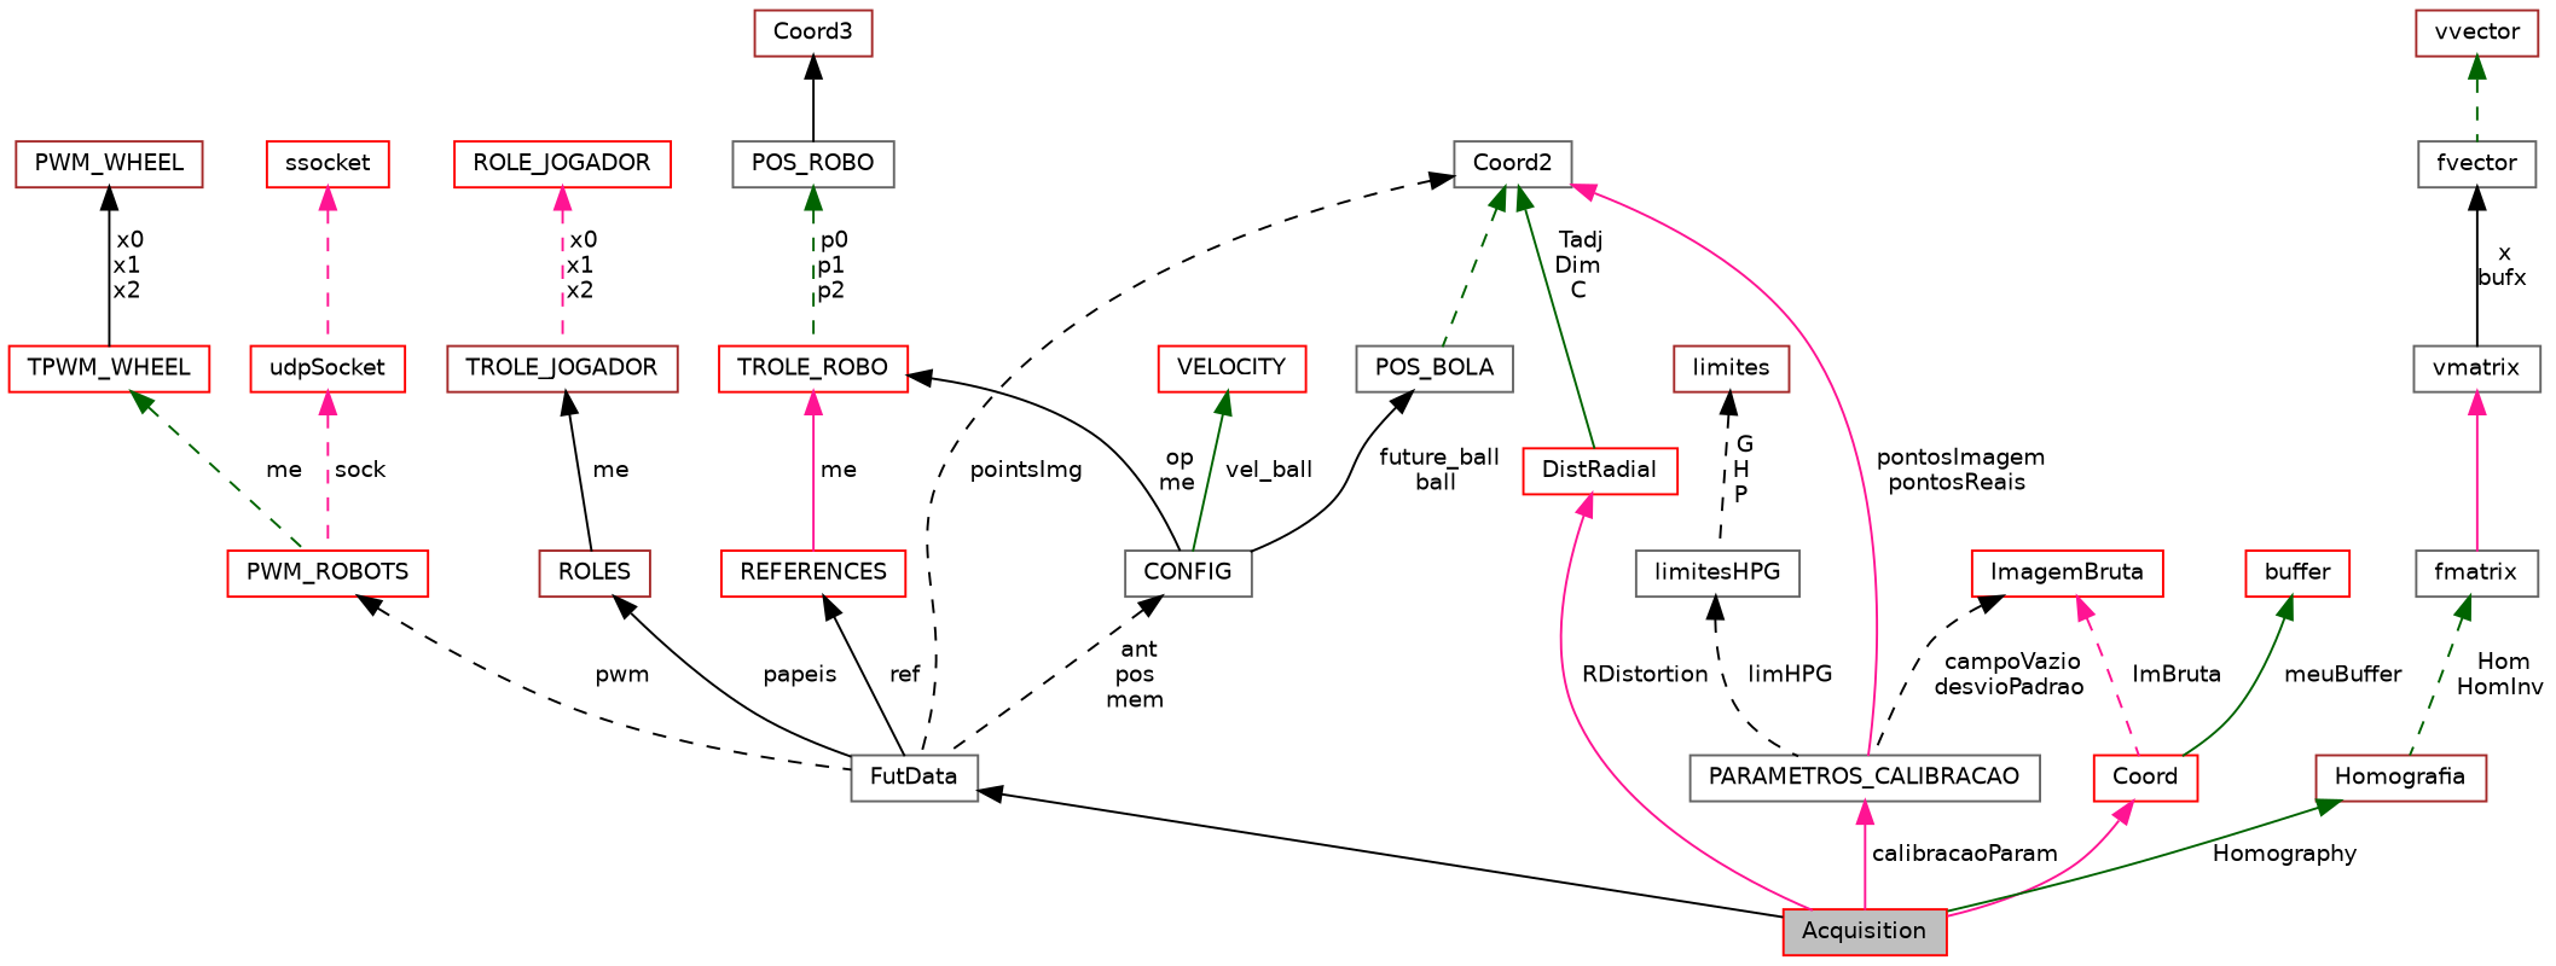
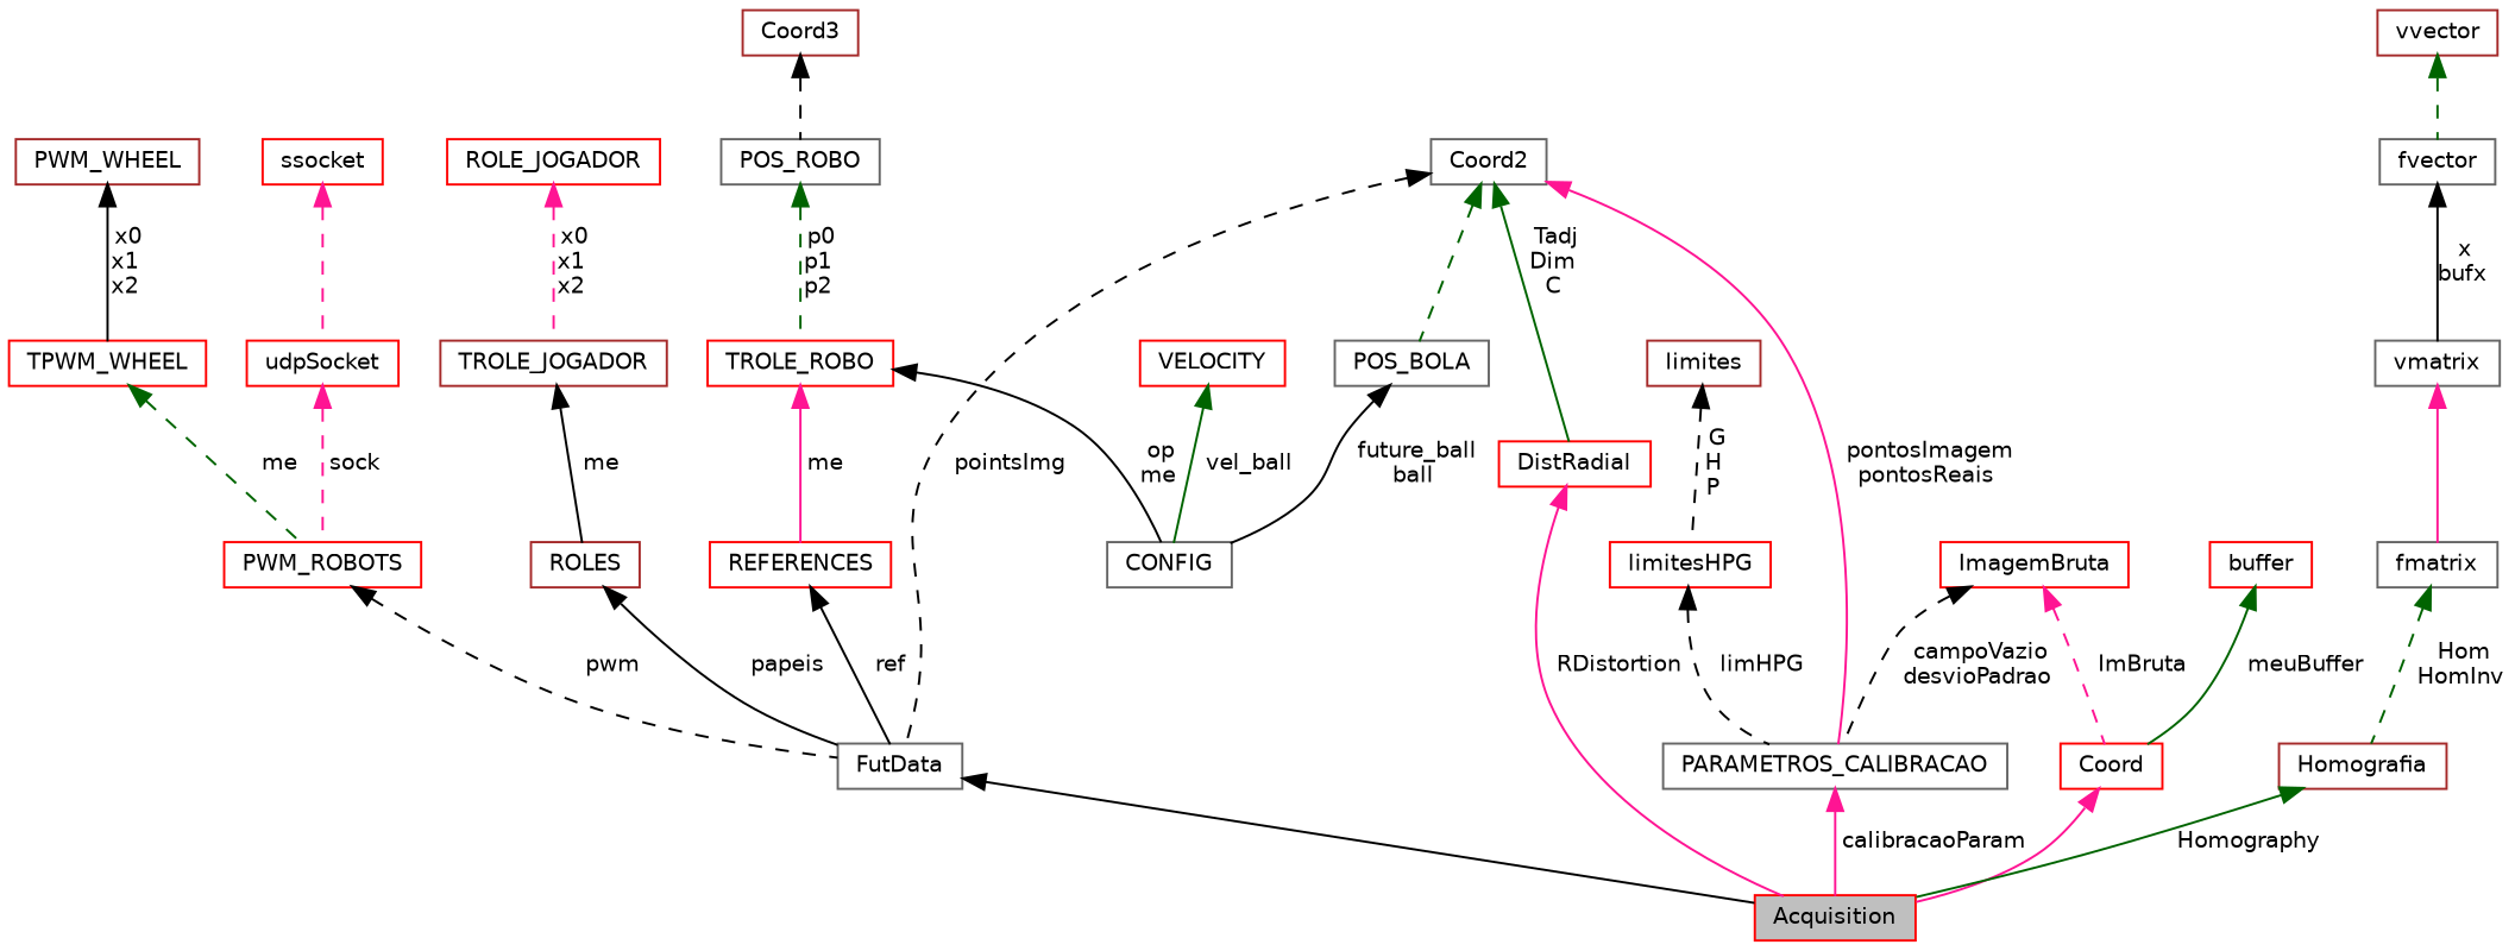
  digraph {
    node [color=red fillcolor=white fontname=Helvetica fontsize=10 shape=record style=filled]
    edge [color=black dir=back fontname=Helvetica fontsize=10 labelfontname=Helvetica labelfontsize=10 style=solid]
    n1 [fillcolor=grey75 fontcolor=black height=0.2 label=Acquisition width=0.4]
    n2 [color=gray40 height=0.2 label=FutData width=0.4]
    n3 [height=0.2 label=PWM_ROBOTS width=0.4]
    n4 [height=0.2 label=TPWM_WHEEL width=0.4]
    n5 [color=brown height=0.2 label=PWM_WHEEL width=0.4]
    n6 [color=gray40 height=0.2 label=CONFIG width=0.4]
    n7 [height=0.2 label=TROLE_ROBO width=0.4]
    n8 [height=0.2 label=REFERENCES width=0.4]
    n9 [color=gray40 height=0.2 label=POS_ROBO width=0.4]
    n10 [color=brown height=0.2 label=Coord3 width=0.4]
    n11 [height=0.2 label=VELOCITY width=0.4]
    n12 [color=gray40 height=0.2 label=POS_BOLA width=0.4]
    n13 [color=gray40 height=0.2 label=Coord2 width=0.4]
    n14 [height=0.2 label=DistRadial width=0.4]
    n15 [color=gray40 height=0.2 label=PARAMETROS_CALIBRACAO width=0.4]
    n16 [color=brown height=0.2 label=ROLES width=0.4]
    n17 [color=brown height=0.2 label=TROLE_JOGADOR width=0.4]
    n18 [height=0.2 label=ROLE_JOGADOR width=0.4]
    n19 [height=0.2 label=udpSocket width=0.4]
    n20 [height=0.2 label=ssocket width=0.4]
    n21 [height=0.2 label=Coord width=0.4]
    n22 [height=0.2 label=ImagemBruta width=0.4]
    n23 [height=0.2 label=buffer width=0.4]
-   n24 [color=gray40 height=0.2 label=limitesHPG width=0.4]
+   n24 [height=0.2 label=limitesHPG width=0.4]
    n25 [color=brown height=0.2 label=limites width=0.4]
    n26 [color=brown height=0.2 label=Homografia width=0.4]
    n27 [color=gray40 height=0.2 label=fmatrix width=0.4]
    n28 [color=gray40 height=0.2 label=vmatrix width=0.4]
    n29 [color=gray40 height=0.2 label=fvector width=0.4]
    n30 [color=brown height=0.2 label=vvector width=0.4]
    n2 -> n1
    n3 -> n2 [label=" pwm" style=dashed]
    n4 -> n3 [color=darkgreen label=" me" style=dashed]
    n5 -> n4 [label=" x0\nx1\nx2"]
-   n6 -> n2 [label=" ant\npos\nmem" style=dashed]
    n7 -> n6 [label=" op\nme"]
    n7 -> n8 [color=deeppink label=" me"]
    n8 -> n2 [label=" ref"]
    n9 -> n7 [color=darkgreen label=" p0\np1\np2" style=dashed]
-   n10 -> n9
+   n10 -> n9 [style=dashed]
    n11 -> n6 [color=darkgreen label=" vel_ball"]
    n12 -> n6 [label=" future_ball\nball"]
    n13 -> n2 [label=" pointsImg" style=dashed]
    n13 -> n12 [color=darkgreen style=dashed]
    n13 -> n14 [color=darkgreen label=" Tadj\nDim\nC"]
    n13 -> n15 [color=deeppink label=" pontosImagem\npontosReais"]
    n14 -> n1 [color=deeppink label=" RDistortion"]
    n15 -> n1 [color=deeppink label=" calibracaoParam"]
    n16 -> n2 [label=" papeis"]
    n17 -> n16 [label=" me"]
    n18 -> n17 [color=deeppink label=" x0\nx1\nx2" style=dashed]
    n19 -> n3 [color=deeppink label=" sock" style=dashed]
    n20 -> n19 [color=deeppink style=dashed]
    n21 -> n1 [color=deeppink]
    n22 -> n15 [label=" campoVazio\ndesvioPadrao" style=dashed]
    n22 -> n21 [color=deeppink label=" ImBruta" style=dashed]
    n23 -> n21 [color=darkgreen label=" meuBuffer"]
    n24 -> n15 [label=" limHPG" style=dashed]
    n25 -> n24 [label=" G\nH\nP" style=dashed]
    n26 -> n1 [color=darkgreen label=" Homography"]
    n27 -> n26 [color=darkgreen label=" Hom\nHomInv" style=dashed]
    n28 -> n27 [color=deeppink]
    n29 -> n28 [label=" x\nbufx"]
    n30 -> n29 [color=darkgreen style=dashed]
  }
